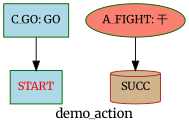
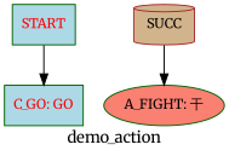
  digraph {
    fontname=Merriweather
    label=demo_action
    node [color=darkgreen fillcolor=lightblue fontcolor=Red fontname=Merriweather fontsize=12 shape=box style=filled]
    edge [fontname=Merriweather]
    n1 [label=START]
-   n2 [fontcolor=Black label="C_GO: GO"]
+   n2 [label="C_GO: GO"]
    n3 [color=brown fillcolor=tan fontcolor=Black label=SUCC shape=cylinder]
    n4 [fillcolor=salmon fontcolor=Black label="A_FIGHT: 干" shape=ellipse]
-   n2 -> n1
-   n4 -> n3
+   n1 -> n2
+   n3 -> n4
  }
